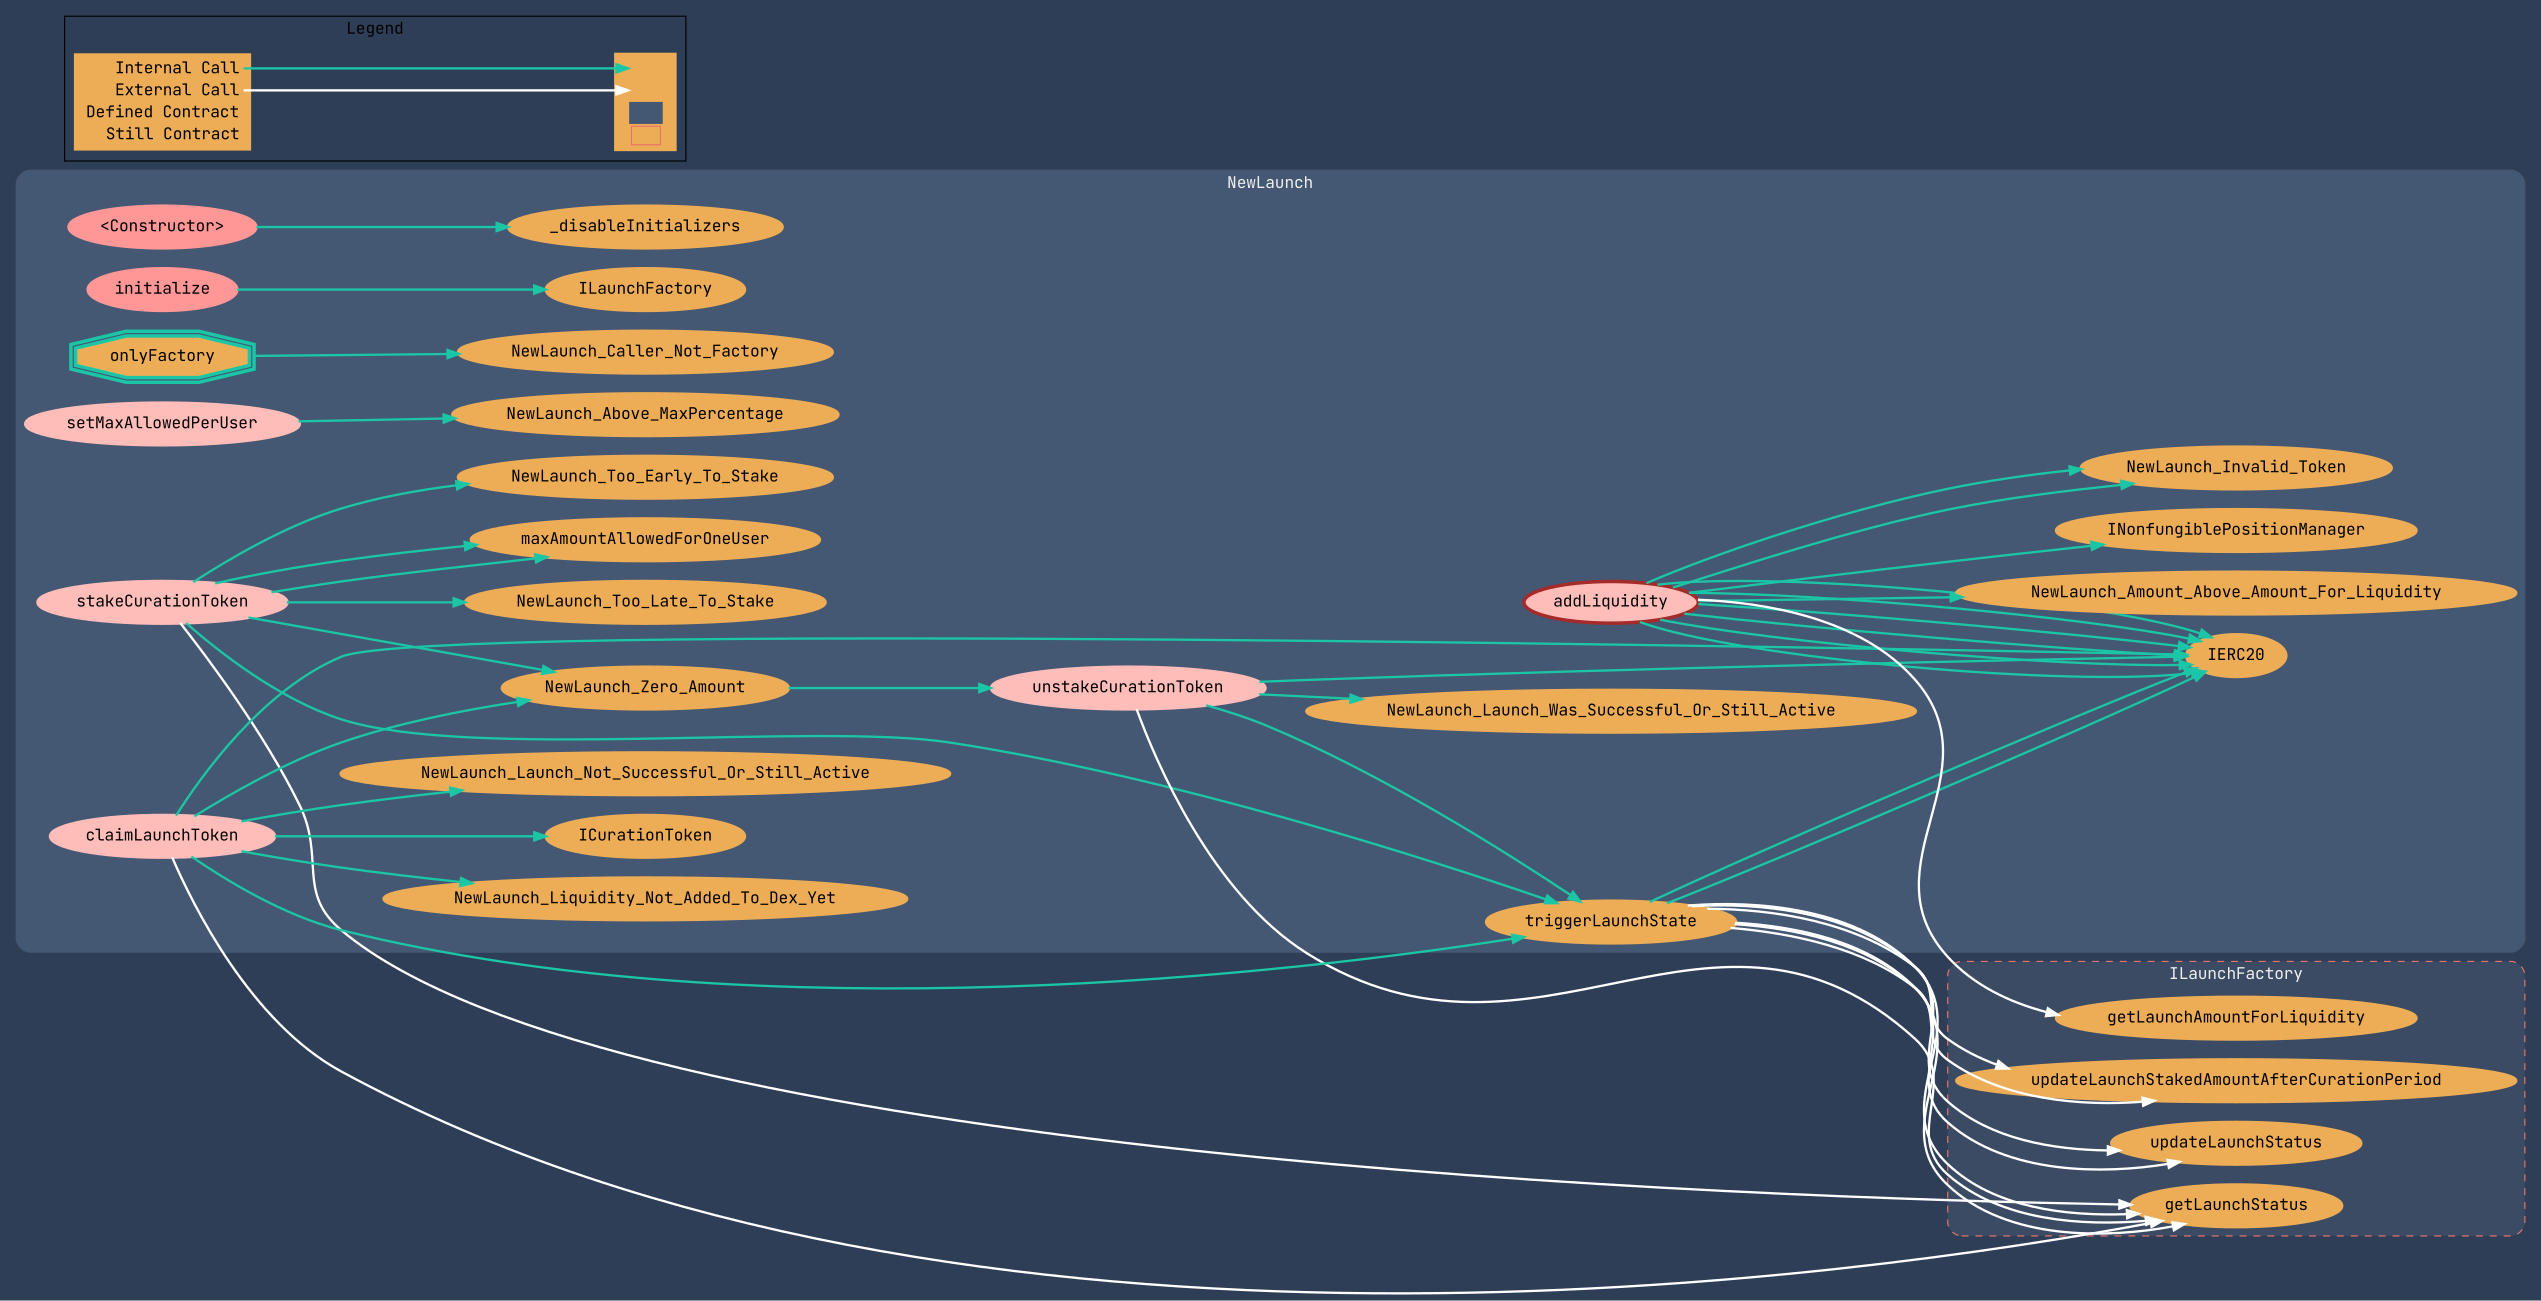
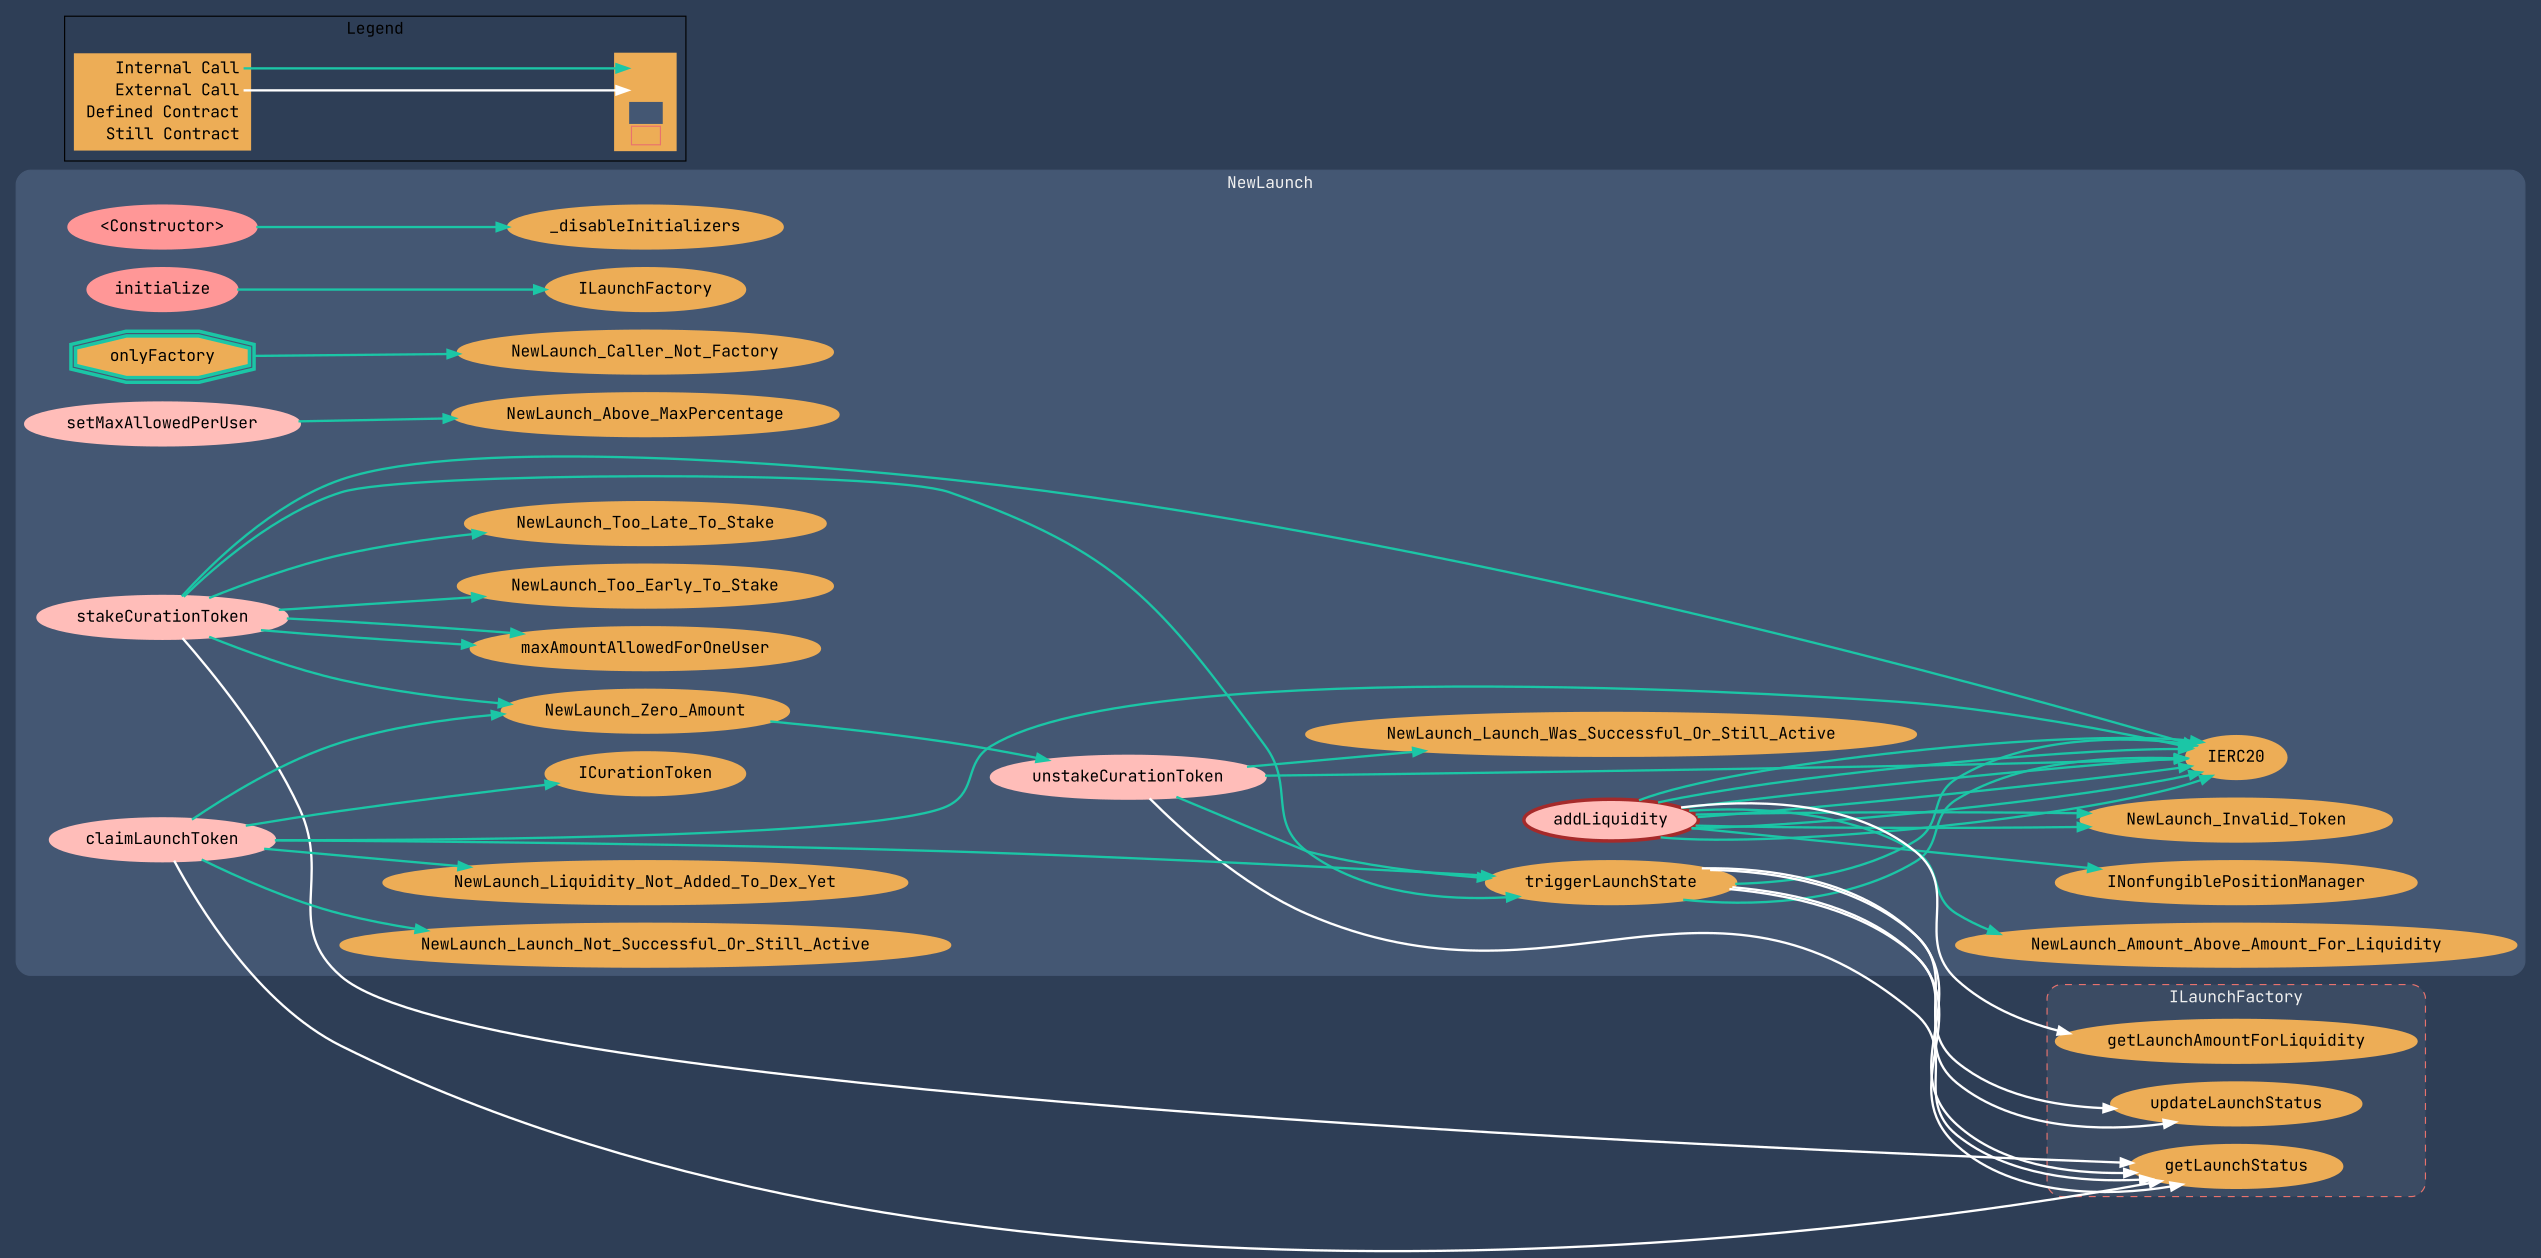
  digraph {
    bgcolor="#2e3e56"
    compound=true
    fontname="JetBrains Mono"
    rankdir=LR
    node [color="#edad56" fillcolor="#edad56" fontname="JetBrains Mono" penwidth=3 style=filled]
    edge [color="#1bc6a6" fontname="JetBrains Mono" penwidth=2]
    n1 [color="#FF9797" fillcolor="#FF9797" label="<Constructor>"]
    n2 [color="#FF9797" fillcolor="#FF9797" label=initialize]
    n3 [color="#1bc6a6" label=onlyFactory shape=doubleoctagon]
    n4 [color="#ffbdb9" fillcolor="#ffbdb9" label=setMaxAllowedPerUser]
    n5 [label=maxAmountAllowedForOneUser]
    n6 [color="#ffbdb9" fillcolor="#ffbdb9" label=stakeCurationToken]
    n7 [color="#ffbdb9" fillcolor="#ffbdb9" label=unstakeCurationToken]
    n8 [label=triggerLaunchState]
    n9 [color="#ffbdb9" fillcolor="#ffbdb9" label=claimLaunchToken]
    n10 [color=brown fillcolor="#ffbdb9" label=addLiquidity]
    n11 [label=_disableInitializers]
    n12 [label=ILaunchFactory]
    n13 [label=NewLaunch_Caller_Not_Factory]
    n14 [label=NewLaunch_Above_MaxPercentage]
    n15 [label=NewLaunch_Zero_Amount]
    n16 [label=NewLaunch_Too_Early_To_Stake]
    n17 [label=NewLaunch_Too_Late_To_Stake]
    n18 [label=IERC20]
    n19 [label=NewLaunch_Launch_Was_Successful_Or_Still_Active]
    n20 [label=NewLaunch_Launch_Not_Successful_Or_Still_Active]
    n21 [label=NewLaunch_Liquidity_Not_Added_To_Dex_Yet]
    n22 [label=ICurationToken]
    n23 [label=NewLaunch_Invalid_Token]
    n24 [label=NewLaunch_Amount_Above_Amount_For_Liquidity]
    n25 [label=INonfungiblePositionManager]
    n26 [label=getLaunchStatus]
    n27 [label=updateLaunchStatus]
-   n28 [label=updateLaunchStakedAmountAfterCurationPeriod]
    n29 [label=getLaunchAmountForLiquidity]
    n30 [label=<<table border="0" cellpadding="2" cellspacing="0" cellborder="0">   <tr><td align="right" port="i1">Internal Call</td></tr>   <tr><td align="right" port="i2">External Call</td></tr>   <tr><td align="right" port="i3">Defined Contract</td></tr>   <tr><td align="right" port="i4">Still Contract</td></tr>   </table>> shape=plaintext]
    n31 [label=<<table border="0" cellpadding="2" cellspacing="0" cellborder="0">   <tr><td port="i1">&nbsp;&nbsp;&nbsp;</td></tr>   <tr><td port="i2">&nbsp;&nbsp;&nbsp;</td></tr>   <tr><td port="i3" bgcolor="#445773">&nbsp;&nbsp;&nbsp;</td></tr>   <tr><td port="i4">     <table border="1" cellborder="0" cellspacing="0" cellpadding="7" color="#e8726d">       <tr>        <td></td>       </tr>      </table>   </td></tr>   </table>> shape=plaintext]
    subgraph cluster_1 {
      bgcolor="#445773"
      color="#445773"
      fontcolor="#f0f0f0"
      label=NewLaunch
      style=rounded
      n1
      n2
      n3
      n4
      n5
      n6
      n7
      n8
      n9
      n10
      n11
      n12
      n13
      n14
      n15
      n16
      n17
      n18
      n19
      n20
      n21
      n22
      n23
      n24
      n25
    }
    subgraph cluster_2 {
      bgcolor="#3b4b63"
      color="#e8726d"
      fontcolor="#f0f0f0"
      label=ILaunchFactory
      style="rounded,dashed"
      n26
      n27
-     n28
      n29
    }
    subgraph cluster_3 {
      label=Legend
      n30
      n31
    }
    n1 -> n11
    n2 -> n12
    n3 -> n13
    n4 -> n14
    n6 -> n5
    n6 -> n5
    n6 -> n8
    n6 -> n15
    n6 -> n16
    n6 -> n17
+   n6 -> n18
    n6 -> n26 [color=white]
    n7 -> n8
    n7 -> n18
    n7 -> n19
    n7 -> n26 [color=white]
    n8 -> n18
    n8 -> n18
    n8 -> n26 [color=white]
    n8 -> n26 [color=white]
    n8 -> n27 [color=white]
    n8 -> n27 [color=white]
-   n8 -> n28 [color=white]
-   n8 -> n28 [color=white]
    n9 -> n8
    n9 -> n15
    n9 -> n18
    n9 -> n20
    n9 -> n21
    n9 -> n22
    n9 -> n26 [color=white]
    n10 -> n18
    n10 -> n18
    n10 -> n18
    n10 -> n18
    n10 -> n18
    n10 -> n18
    n10 -> n23
    n10 -> n23
    n10 -> n24
    n10 -> n25
    n10 -> n29 [color=white]
    n15 -> n7
    n30 -> n31 [headport="i1:w" tailport="i1:e"]
    n30 -> n31 [color=white headport="i2:w" tailport="i2:e"]
  }
